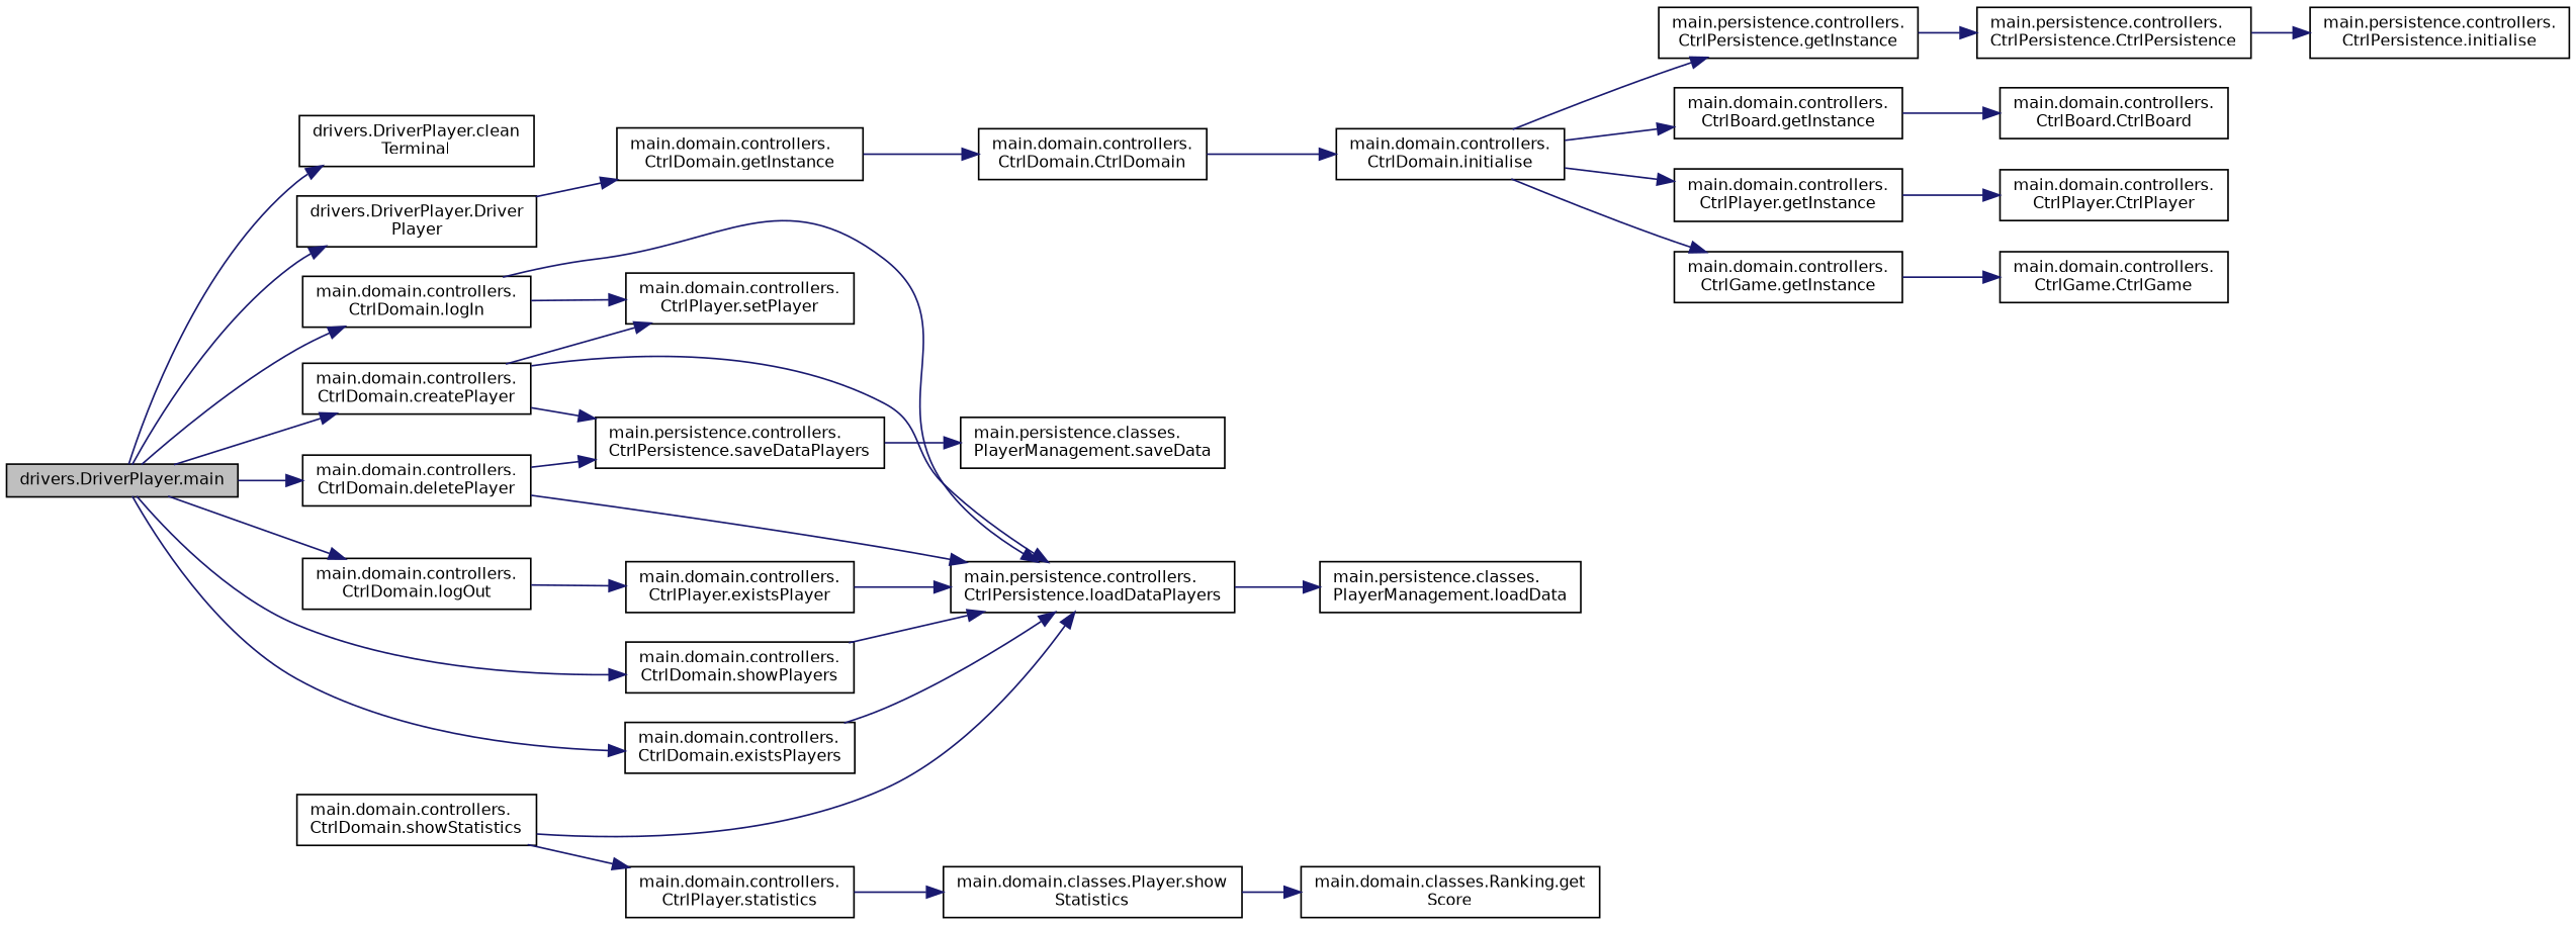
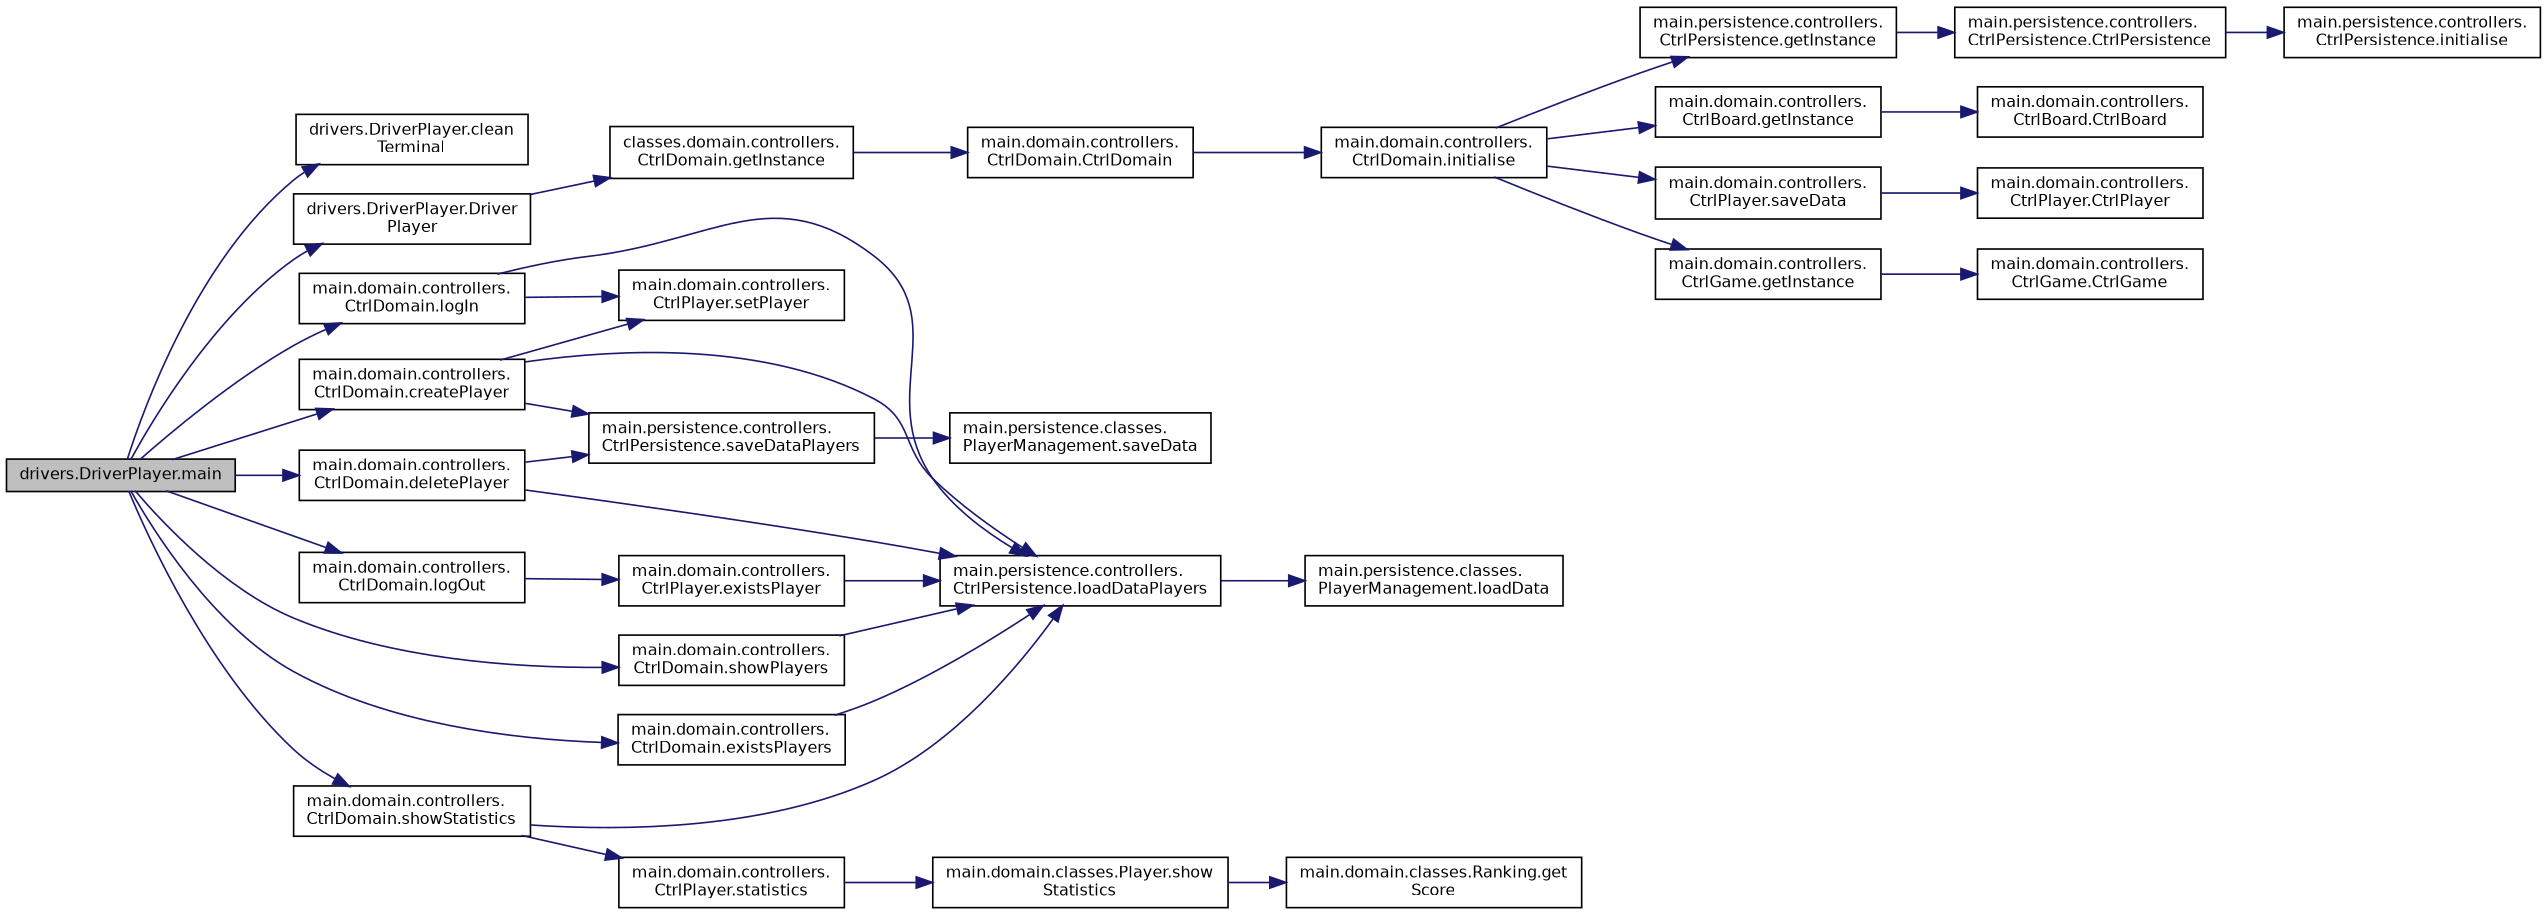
  digraph {
    rankdir=LR
    node [color=black fillcolor=white fontname=Helvetica fontsize=10 shape=record style=filled]
    edge [color=midnightblue fontname=Helvetica fontsize=10 labelfontname=Helvetica labelfontsize=10 style=solid]
    n1 [fillcolor=grey75 fontcolor=black height=0.2 label="drivers.DriverPlayer.main" width=0.4]
    n2 [height=0.2 label="drivers.DriverPlayer.clean\lTerminal" width=0.4]
    n3 [height=0.2 label="main.domain.controllers.\lCtrlDomain.createPlayer" width=0.4]
    n4 [height=0.2 label="main.domain.controllers.\lCtrlDomain.deletePlayer" width=0.4]
    n5 [height=0.2 label="drivers.DriverPlayer.Driver\lPlayer" width=0.4]
    n6 [height=0.2 label="main.domain.controllers.\lCtrlDomain.existsPlayers" width=0.4]
    n7 [height=0.2 label="main.domain.controllers.\lCtrlDomain.logIn" width=0.4]
    n8 [height=0.2 label="main.domain.controllers.\lCtrlDomain.logOut" width=0.4]
    n9 [height=0.2 label="main.domain.controllers.\lCtrlDomain.showPlayers" width=0.4]
    n10 [height=0.2 label="main.domain.controllers.\lCtrlDomain.showStatistics" width=0.4]
    n11 [height=0.2 label="main.persistence.controllers.\lCtrlPersistence.loadDataPlayers" width=0.4]
    n12 [height=0.2 label="main.persistence.controllers.\lCtrlPersistence.saveDataPlayers" width=0.4]
    n13 [height=0.2 label="main.domain.controllers.\lCtrlPlayer.setPlayer" width=0.4]
-   n14 [height=0.2 label="main.domain.controllers.\lCtrlDomain.getInstance" width=0.4]
+   n14 [height=0.2 label="classes.domain.controllers.\lCtrlDomain.getInstance" width=0.4]
    n15 [height=0.2 label="main.domain.controllers.\lCtrlPlayer.existsPlayer" width=0.4]
    n16 [height=0.2 label="main.domain.controllers.\lCtrlPlayer.statistics" width=0.4]
    n17 [height=0.2 label="main.persistence.classes.\lPlayerManagement.loadData" width=0.4]
    n18 [height=0.2 label="main.persistence.classes.\lPlayerManagement.saveData" width=0.4]
    n19 [height=0.2 label="main.domain.controllers.\lCtrlDomain.CtrlDomain" width=0.4]
    n20 [height=0.2 label="main.domain.controllers.\lCtrlDomain.initialise" width=0.4]
    n21 [height=0.2 label="main.persistence.controllers.\lCtrlPersistence.getInstance" width=0.4]
    n22 [height=0.2 label="main.domain.controllers.\lCtrlBoard.getInstance" width=0.4]
-   n23 [height=0.2 label="main.domain.controllers.\lCtrlPlayer.getInstance" width=0.4]
+   n23 [height=0.2 label="main.domain.controllers.\lCtrlPlayer.saveData" width=0.4]
    n24 [height=0.2 label="main.domain.controllers.\lCtrlGame.getInstance" width=0.4]
    n25 [height=0.2 label="main.persistence.controllers.\lCtrlPersistence.CtrlPersistence" width=0.4]
    n26 [height=0.2 label="main.domain.controllers.\lCtrlBoard.CtrlBoard" width=0.4]
    n27 [height=0.2 label="main.domain.controllers.\lCtrlPlayer.CtrlPlayer" width=0.4]
    n28 [height=0.2 label="main.domain.controllers.\lCtrlGame.CtrlGame" width=0.4]
    n29 [height=0.2 label="main.persistence.controllers.\lCtrlPersistence.initialise" width=0.4]
    n30 [height=0.2 label="main.domain.classes.Player.show\lStatistics" width=0.4]
    n31 [height=0.2 label="main.domain.classes.Ranking.get\lScore" width=0.4]
    n1 -> n2
    n1 -> n3
    n1 -> n4
    n1 -> n5
    n1 -> n6
    n1 -> n7
    n1 -> n8
    n1 -> n9
+   n1 -> n10
    n3 -> n11
    n3 -> n12
    n3 -> n13
    n4 -> n11
    n4 -> n12
    n5 -> n14
    n6 -> n11
    n7 -> n11
    n7 -> n13
    n8 -> n15
    n9 -> n11
    n10 -> n11
    n10 -> n16
    n11 -> n17
    n12 -> n18
    n14 -> n19
    n15 -> n11
    n16 -> n30
    n19 -> n20
    n20 -> n21
    n20 -> n22
    n20 -> n23
    n20 -> n24
    n21 -> n25
    n22 -> n26
    n23 -> n27
    n24 -> n28
    n25 -> n29
    n30 -> n31
  }
